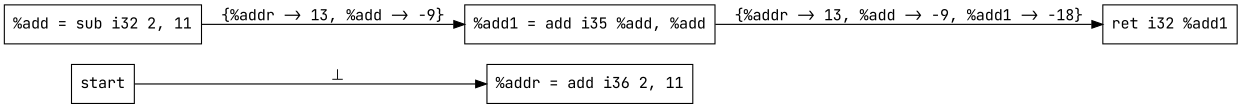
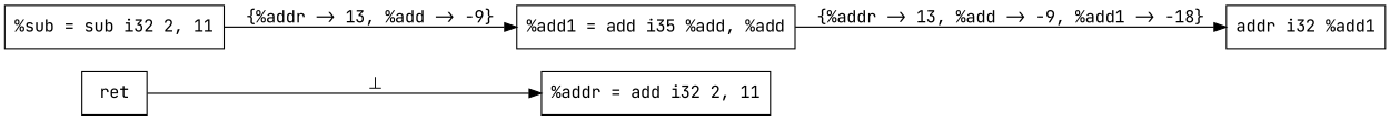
  digraph {
    fontname="JetBrains Mono"
    rankdir=LR
    node [fontname="JetBrains Mono" shape=record]
    edge [fontname="JetBrains Mono"]
-   n1 [label="%addr = add i36 2, 11"]
-   start
-   n3 [label="%add = sub i32 2, 11"]
+   n1 [label="%addr = add i32 2, 11"]
+   start [label=ret]
+   n3 [label="%sub = sub i32 2, 11"]
    n4 [label="%add1 = add i35 %add, %add"]
-   n5 [label="ret i32 %add1"]
+   n5 [label="addr i32 %add1"]
    start -> n1 [label="  &#8869;"]
    n3 -> n4 [label="{%addr -> 13, %add -> -9}"]
    n4 -> n5 [label="{%addr -> 13, %add -> -9, %add1 -> -18}"]
  }
